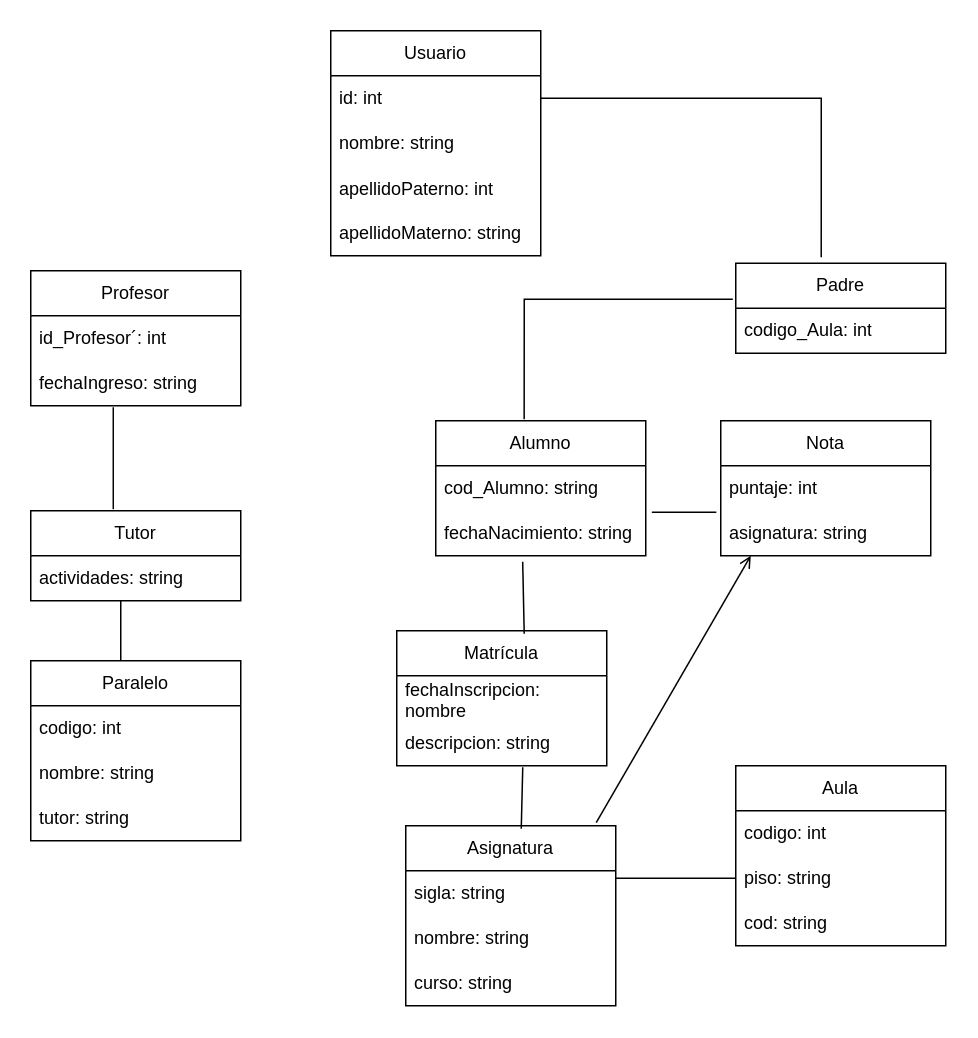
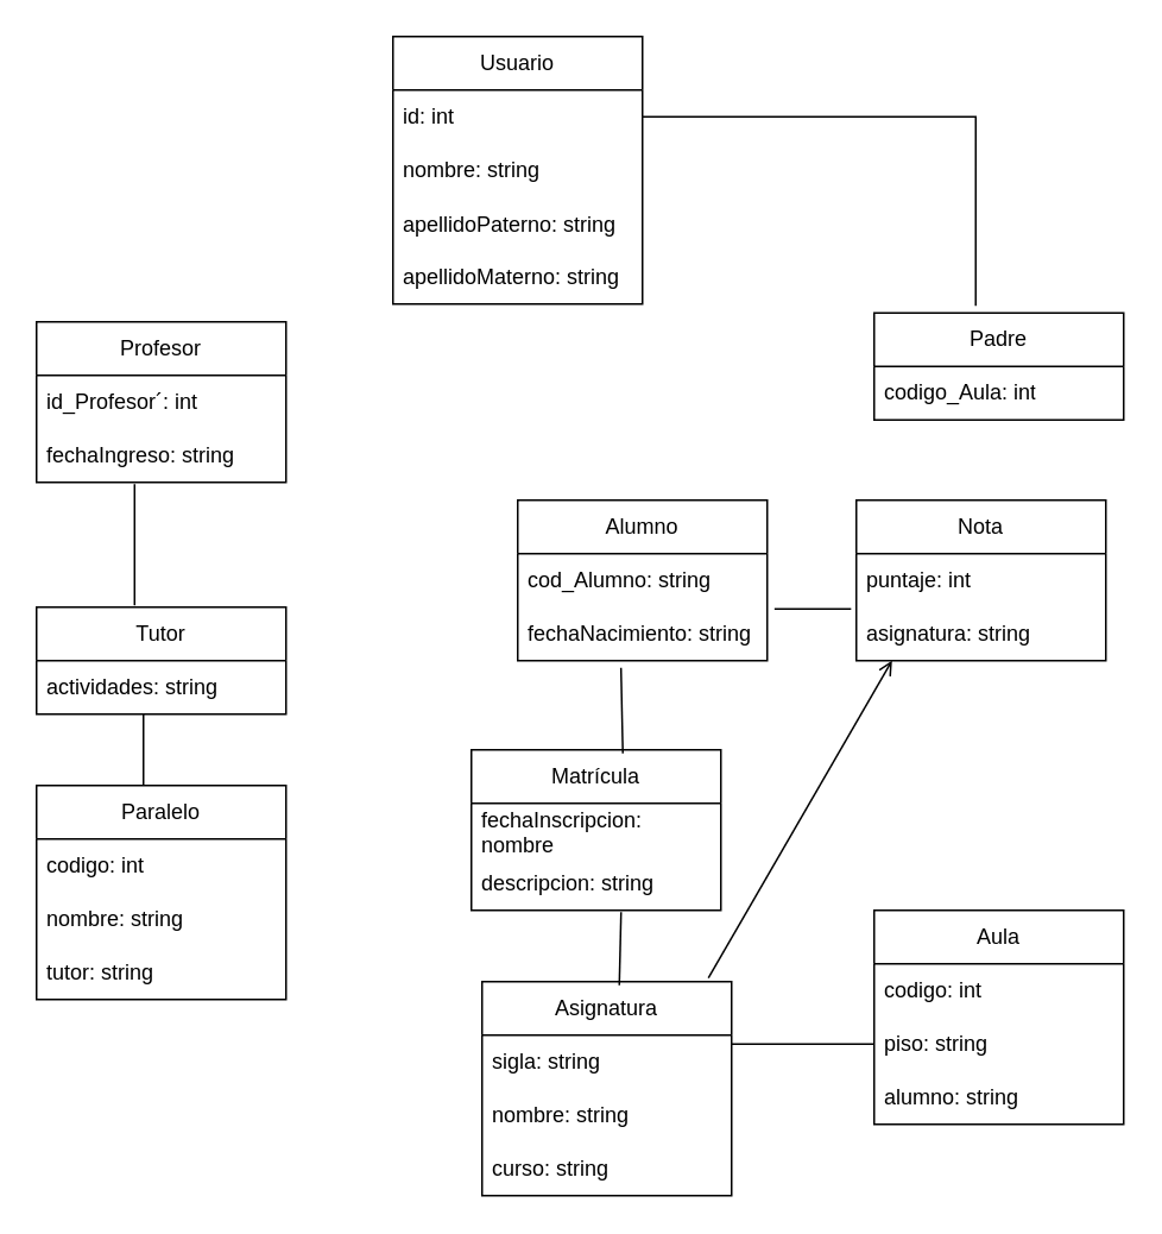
  <mxCell id="0" />
  <mxCell id="1" parent="0" />
  <mxCell id="2" value="Usuario" style="swimlane;fontStyle=0;childLayout=stackLayout;horizontal=1;startSize=30;horizontalStack=0;resizeParent=1;resizeParentMax=0;resizeLast=0;collapsible=1;marginBottom=0;whiteSpace=wrap;html=1;" vertex="1" parent="1"><mxGeometry x="220" y="20" width="140" height="150" as="geometry" /></mxCell>
  <mxCell id="3" value="id: int" style="text;strokeColor=none;fillColor=none;align=left;verticalAlign=middle;spacingLeft=4;spacingRight=4;overflow=hidden;points=[[0,0.5],[1,0.5]];portConstraint=eastwest;rotatable=0;whiteSpace=wrap;html=1;" vertex="1" parent="2"><mxGeometry y="30" width="140" height="30" as="geometry" /></mxCell>
  <mxCell id="4" value="nombre: string" style="text;strokeColor=none;fillColor=none;align=left;verticalAlign=middle;spacingLeft=4;spacingRight=4;overflow=hidden;points=[[0,0.5],[1,0.5]];portConstraint=eastwest;rotatable=0;whiteSpace=wrap;html=1;" vertex="1" parent="2"><mxGeometry y="60" width="140" height="30" as="geometry" /></mxCell>
- <mxCell id="5" value="apellidoPaterno: int&lt;br&gt;&lt;br&gt;apellidoMaterno: string" style="text;strokeColor=none;fillColor=none;align=left;verticalAlign=middle;spacingLeft=4;spacingRight=4;overflow=hidden;points=[[0,0.5],[1,0.5]];portConstraint=eastwest;rotatable=0;whiteSpace=wrap;html=1;" vertex="1" parent="2"><mxGeometry y="90" width="140" height="60" as="geometry" /></mxCell>
+ <mxCell id="5" value="apellidoPaterno: string&lt;br&gt;&lt;br&gt;apellidoMaterno: string" style="text;strokeColor=none;fillColor=none;align=left;verticalAlign=middle;spacingLeft=4;spacingRight=4;overflow=hidden;points=[[0,0.5],[1,0.5]];portConstraint=eastwest;rotatable=0;whiteSpace=wrap;html=1;" vertex="1" parent="2"><mxGeometry y="90" width="140" height="60" as="geometry" /></mxCell>
  <mxCell id="6" value="Profesor" style="swimlane;fontStyle=0;childLayout=stackLayout;horizontal=1;startSize=30;horizontalStack=0;resizeParent=1;resizeParentMax=0;resizeLast=0;collapsible=1;marginBottom=0;whiteSpace=wrap;html=1;" vertex="1" parent="1"><mxGeometry x="20" y="180" width="140" height="90" as="geometry" /></mxCell>
  <mxCell id="7" value="id_Profesor´: int" style="text;strokeColor=none;fillColor=none;align=left;verticalAlign=middle;spacingLeft=4;spacingRight=4;overflow=hidden;points=[[0,0.5],[1,0.5]];portConstraint=eastwest;rotatable=0;whiteSpace=wrap;html=1;" vertex="1" parent="6"><mxGeometry y="30" width="140" height="30" as="geometry" /></mxCell>
  <mxCell id="8" value="fechaIngreso: string" style="text;strokeColor=none;fillColor=none;align=left;verticalAlign=middle;spacingLeft=4;spacingRight=4;overflow=hidden;points=[[0,0.5],[1,0.5]];portConstraint=eastwest;rotatable=0;whiteSpace=wrap;html=1;" vertex="1" parent="6"><mxGeometry y="60" width="140" height="30" as="geometry" /></mxCell>
  <mxCell id="9" value="Tutor" style="swimlane;fontStyle=0;childLayout=stackLayout;horizontal=1;startSize=30;horizontalStack=0;resizeParent=1;resizeParentMax=0;resizeLast=0;collapsible=1;marginBottom=0;whiteSpace=wrap;html=1;" vertex="1" parent="1"><mxGeometry x="20" y="340" width="140" height="60" as="geometry" /></mxCell>
  <mxCell id="10" value="actividades: string" style="text;strokeColor=none;fillColor=none;align=left;verticalAlign=middle;spacingLeft=4;spacingRight=4;overflow=hidden;points=[[0,0.5],[1,0.5]];portConstraint=eastwest;rotatable=0;whiteSpace=wrap;html=1;" vertex="1" parent="9"><mxGeometry y="30" width="140" height="30" as="geometry" /></mxCell>
  <mxCell id="11" value="Paralelo" style="swimlane;fontStyle=0;childLayout=stackLayout;horizontal=1;startSize=30;horizontalStack=0;resizeParent=1;resizeParentMax=0;resizeLast=0;collapsible=1;marginBottom=0;whiteSpace=wrap;html=1;" vertex="1" parent="1"><mxGeometry x="20" y="440" width="140" height="120" as="geometry" /></mxCell>
  <mxCell id="12" value="codigo: int" style="text;strokeColor=none;fillColor=none;align=left;verticalAlign=middle;spacingLeft=4;spacingRight=4;overflow=hidden;points=[[0,0.5],[1,0.5]];portConstraint=eastwest;rotatable=0;whiteSpace=wrap;html=1;" vertex="1" parent="11"><mxGeometry y="30" width="140" height="30" as="geometry" /></mxCell>
  <mxCell id="13" value="nombre: string" style="text;strokeColor=none;fillColor=none;align=left;verticalAlign=middle;spacingLeft=4;spacingRight=4;overflow=hidden;points=[[0,0.5],[1,0.5]];portConstraint=eastwest;rotatable=0;whiteSpace=wrap;html=1;" vertex="1" parent="11"><mxGeometry y="60" width="140" height="30" as="geometry" /></mxCell>
  <mxCell id="14" value="tutor: string" style="text;strokeColor=none;fillColor=none;align=left;verticalAlign=middle;spacingLeft=4;spacingRight=4;overflow=hidden;points=[[0,0.5],[1,0.5]];portConstraint=eastwest;rotatable=0;whiteSpace=wrap;html=1;" vertex="1" parent="11"><mxGeometry y="90" width="140" height="30" as="geometry" /></mxCell>
  <mxCell id="15" value="Alumno" style="swimlane;fontStyle=0;childLayout=stackLayout;horizontal=1;startSize=30;horizontalStack=0;resizeParent=1;resizeParentMax=0;resizeLast=0;collapsible=1;marginBottom=0;whiteSpace=wrap;html=1;" vertex="1" parent="1"><mxGeometry x="290" y="280" width="140" height="90" as="geometry" /></mxCell>
  <mxCell id="16" value="cod_Alumno: string" style="text;strokeColor=none;fillColor=none;align=left;verticalAlign=middle;spacingLeft=4;spacingRight=4;overflow=hidden;points=[[0,0.5],[1,0.5]];portConstraint=eastwest;rotatable=0;whiteSpace=wrap;html=1;" vertex="1" parent="15"><mxGeometry y="30" width="140" height="30" as="geometry" /></mxCell>
  <mxCell id="17" value="fechaNacimiento: string" style="text;strokeColor=none;fillColor=none;align=left;verticalAlign=middle;spacingLeft=4;spacingRight=4;overflow=hidden;points=[[0,0.5],[1,0.5]];portConstraint=eastwest;rotatable=0;whiteSpace=wrap;html=1;" vertex="1" parent="15"><mxGeometry y="60" width="140" height="30" as="geometry" /></mxCell>
  <mxCell id="18" value="Padre" style="swimlane;fontStyle=0;childLayout=stackLayout;horizontal=1;startSize=30;horizontalStack=0;resizeParent=1;resizeParentMax=0;resizeLast=0;collapsible=1;marginBottom=0;whiteSpace=wrap;html=1;" vertex="1" parent="1"><mxGeometry x="490" y="175" width="140" height="60" as="geometry" /></mxCell>
  <mxCell id="19" value="codigo_Aula: int" style="text;strokeColor=none;fillColor=none;align=left;verticalAlign=middle;spacingLeft=4;spacingRight=4;overflow=hidden;points=[[0,0.5],[1,0.5]];portConstraint=eastwest;rotatable=0;whiteSpace=wrap;html=1;" vertex="1" parent="18"><mxGeometry y="30" width="140" height="30" as="geometry" /></mxCell>
  <mxCell id="20" value="Nota" style="swimlane;fontStyle=0;childLayout=stackLayout;horizontal=1;startSize=30;horizontalStack=0;resizeParent=1;resizeParentMax=0;resizeLast=0;collapsible=1;marginBottom=0;whiteSpace=wrap;html=1;" vertex="1" parent="1"><mxGeometry x="480" y="280" width="140" height="90" as="geometry" /></mxCell>
  <mxCell id="21" value="puntaje: int" style="text;strokeColor=none;fillColor=none;align=left;verticalAlign=middle;spacingLeft=4;spacingRight=4;overflow=hidden;points=[[0,0.5],[1,0.5]];portConstraint=eastwest;rotatable=0;whiteSpace=wrap;html=1;" vertex="1" parent="20"><mxGeometry y="30" width="140" height="30" as="geometry" /></mxCell>
  <mxCell id="22" value="asignatura: string" style="text;strokeColor=none;fillColor=none;align=left;verticalAlign=middle;spacingLeft=4;spacingRight=4;overflow=hidden;points=[[0,0.5],[1,0.5]];portConstraint=eastwest;rotatable=0;whiteSpace=wrap;html=1;" vertex="1" parent="20"><mxGeometry y="60" width="140" height="30" as="geometry" /></mxCell>
  <mxCell id="23" value="Aula" style="swimlane;fontStyle=0;childLayout=stackLayout;horizontal=1;startSize=30;horizontalStack=0;resizeParent=1;resizeParentMax=0;resizeLast=0;collapsible=1;marginBottom=0;whiteSpace=wrap;html=1;" vertex="1" parent="1"><mxGeometry x="490" y="510" width="140" height="120" as="geometry" /></mxCell>
  <mxCell id="24" value="codigo: int" style="text;strokeColor=none;fillColor=none;align=left;verticalAlign=middle;spacingLeft=4;spacingRight=4;overflow=hidden;points=[[0,0.5],[1,0.5]];portConstraint=eastwest;rotatable=0;whiteSpace=wrap;html=1;" vertex="1" parent="23"><mxGeometry y="30" width="140" height="30" as="geometry" /></mxCell>
  <mxCell id="25" value="piso: string" style="text;strokeColor=none;fillColor=none;align=left;verticalAlign=middle;spacingLeft=4;spacingRight=4;overflow=hidden;points=[[0,0.5],[1,0.5]];portConstraint=eastwest;rotatable=0;whiteSpace=wrap;html=1;" vertex="1" parent="23"><mxGeometry y="60" width="140" height="30" as="geometry" /></mxCell>
- <mxCell id="26" value="cod: string" style="text;strokeColor=none;fillColor=none;align=left;verticalAlign=middle;spacingLeft=4;spacingRight=4;overflow=hidden;points=[[0,0.5],[1,0.5]];portConstraint=eastwest;rotatable=0;whiteSpace=wrap;html=1;" vertex="1" parent="23"><mxGeometry y="90" width="140" height="30" as="geometry" /></mxCell>
+ <mxCell id="26" value="alumno: string" style="text;strokeColor=none;fillColor=none;align=left;verticalAlign=middle;spacingLeft=4;spacingRight=4;overflow=hidden;points=[[0,0.5],[1,0.5]];portConstraint=eastwest;rotatable=0;whiteSpace=wrap;html=1;" vertex="1" parent="23"><mxGeometry y="90" width="140" height="30" as="geometry" /></mxCell>
  <mxCell id="27" value="" style="endArrow=none;html=1;rounded=0;entryX=1;entryY=0.5;entryDx=0;entryDy=0;exitX=0.407;exitY=-0.067;exitDx=0;exitDy=0;exitPerimeter=0;" edge="1" parent="1" source="18" target="3"><mxGeometry width="50" height="50" relative="1" as="geometry"><mxPoint x="550" y="70" as="sourcePoint" /><mxPoint x="430" y="200" as="targetPoint" /><Array as="points"><mxPoint x="547" y="65" /></Array></mxGeometry></mxCell>
- <mxCell id="28" value="" style="endArrow=none;html=1;rounded=0;entryX=-0.014;entryY=0.4;entryDx=0;entryDy=0;entryPerimeter=0;exitX=0.421;exitY=-0.011;exitDx=0;exitDy=0;exitPerimeter=0;" edge="1" parent="1" source="15" target="18"><mxGeometry width="50" height="50" relative="1" as="geometry"><mxPoint x="380" y="250" as="sourcePoint" /><mxPoint x="430" y="200" as="targetPoint" /><Array as="points"><mxPoint x="349" y="199" /></Array></mxGeometry></mxCell>
  <mxCell id="29" value="" style="endArrow=none;html=1;rounded=0;entryX=-0.021;entryY=0.033;entryDx=0;entryDy=0;entryPerimeter=0;exitX=1.029;exitY=0.033;exitDx=0;exitDy=0;exitPerimeter=0;" edge="1" parent="1" source="17" target="22"><mxGeometry width="50" height="50" relative="1" as="geometry"><mxPoint x="380" y="450" as="sourcePoint" /><mxPoint x="430" y="400" as="targetPoint" /></mxGeometry></mxCell>
  <mxCell id="30" value="Matrícula" style="swimlane;fontStyle=0;childLayout=stackLayout;horizontal=1;startSize=30;horizontalStack=0;resizeParent=1;resizeParentMax=0;resizeLast=0;collapsible=1;marginBottom=0;whiteSpace=wrap;html=1;" vertex="1" parent="1"><mxGeometry x="264" y="420" width="140" height="90" as="geometry" /></mxCell>
  <mxCell id="31" value="fechaInscripcion: nombre" style="text;strokeColor=none;fillColor=none;align=left;verticalAlign=middle;spacingLeft=4;spacingRight=4;overflow=hidden;points=[[0,0.5],[1,0.5]];portConstraint=eastwest;rotatable=0;whiteSpace=wrap;html=1;" vertex="1" parent="30"><mxGeometry y="30" width="140" height="30" as="geometry" /></mxCell>
  <mxCell id="32" value="descripcion: string" style="text;strokeColor=none;fillColor=none;align=left;verticalAlign=middle;spacingLeft=4;spacingRight=4;overflow=hidden;points=[[0,0.5],[1,0.5]];portConstraint=eastwest;rotatable=0;whiteSpace=wrap;html=1;" vertex="1" parent="30"><mxGeometry y="60" width="140" height="30" as="geometry" /></mxCell>
  <mxCell id="33" value="Asignatura" style="swimlane;fontStyle=0;childLayout=stackLayout;horizontal=1;startSize=30;horizontalStack=0;resizeParent=1;resizeParentMax=0;resizeLast=0;collapsible=1;marginBottom=0;whiteSpace=wrap;html=1;" vertex="1" parent="1"><mxGeometry x="270" y="550" width="140" height="120" as="geometry" /></mxCell>
  <mxCell id="34" value="sigla: string" style="text;strokeColor=none;fillColor=none;align=left;verticalAlign=middle;spacingLeft=4;spacingRight=4;overflow=hidden;points=[[0,0.5],[1,0.5]];portConstraint=eastwest;rotatable=0;whiteSpace=wrap;html=1;" vertex="1" parent="33"><mxGeometry y="30" width="140" height="30" as="geometry" /></mxCell>
  <mxCell id="35" value="nombre: string" style="text;strokeColor=none;fillColor=none;align=left;verticalAlign=middle;spacingLeft=4;spacingRight=4;overflow=hidden;points=[[0,0.5],[1,0.5]];portConstraint=eastwest;rotatable=0;whiteSpace=wrap;html=1;" vertex="1" parent="33"><mxGeometry y="60" width="140" height="30" as="geometry" /></mxCell>
  <mxCell id="36" value="curso: string" style="text;strokeColor=none;fillColor=none;align=left;verticalAlign=middle;spacingLeft=4;spacingRight=4;overflow=hidden;points=[[0,0.5],[1,0.5]];portConstraint=eastwest;rotatable=0;whiteSpace=wrap;html=1;" vertex="1" parent="33"><mxGeometry y="90" width="140" height="30" as="geometry" /></mxCell>
  <mxCell id="37" value="" style="endArrow=none;html=1;rounded=0;entryX=0.393;entryY=1.033;entryDx=0;entryDy=0;entryPerimeter=0;exitX=0.393;exitY=-0.017;exitDx=0;exitDy=0;exitPerimeter=0;" edge="1" parent="1" source="9" target="8"><mxGeometry width="50" height="50" relative="1" as="geometry"><mxPoint x="380" y="290" as="sourcePoint" /><mxPoint x="430" y="240" as="targetPoint" /></mxGeometry></mxCell>
  <mxCell id="38" value="" style="endArrow=none;html=1;rounded=0;" edge="1" parent="1"><mxGeometry width="50" height="50" relative="1" as="geometry"><mxPoint x="80" y="440" as="sourcePoint" /><mxPoint x="80" y="400" as="targetPoint" /></mxGeometry></mxCell>
  <mxCell id="39" value="" style="endArrow=none;html=1;rounded=0;exitX=0.414;exitY=1.133;exitDx=0;exitDy=0;exitPerimeter=0;entryX=0.607;entryY=0.022;entryDx=0;entryDy=0;entryPerimeter=0;" edge="1" parent="1" source="17" target="30"><mxGeometry width="50" height="50" relative="1" as="geometry"><mxPoint x="380" y="390" as="sourcePoint" /><mxPoint x="430" y="340" as="targetPoint" /></mxGeometry></mxCell>
  <mxCell id="40" value="" style="endArrow=none;html=1;rounded=0;entryX=0.6;entryY=1.033;entryDx=0;entryDy=0;entryPerimeter=0;exitX=0.55;exitY=0.017;exitDx=0;exitDy=0;exitPerimeter=0;" edge="1" parent="1" source="33" target="32"><mxGeometry width="50" height="50" relative="1" as="geometry"><mxPoint x="380" y="590" as="sourcePoint" /><mxPoint x="430" y="540" as="targetPoint" /></mxGeometry></mxCell>
  <mxCell id="41" value="" style="endArrow=open;html=1;rounded=0;entryX=0.143;entryY=1;entryDx=0;entryDy=0;exitX=0.907;exitY=-0.017;exitDx=0;exitDy=0;exitPerimeter=0;entryPerimeter=0;" edge="1" parent="1" source="33" target="22"><mxGeometry width="50" height="50" relative="1" as="geometry"><mxPoint x="380" y="590" as="sourcePoint" /><mxPoint x="480" y="385" as="targetPoint" /></mxGeometry></mxCell>
  <mxCell id="42" value="" style="endArrow=none;html=1;rounded=0;entryX=0;entryY=0.5;entryDx=0;entryDy=0;" edge="1" parent="1" target="25"><mxGeometry width="50" height="50" relative="1" as="geometry"><mxPoint x="410" y="585" as="sourcePoint" /><mxPoint x="430" y="540" as="targetPoint" /></mxGeometry></mxCell>
